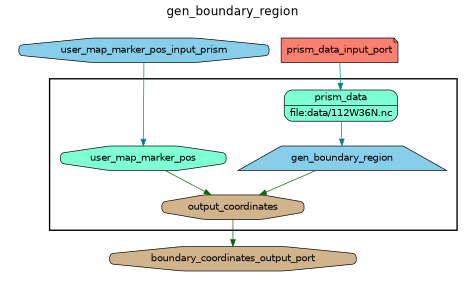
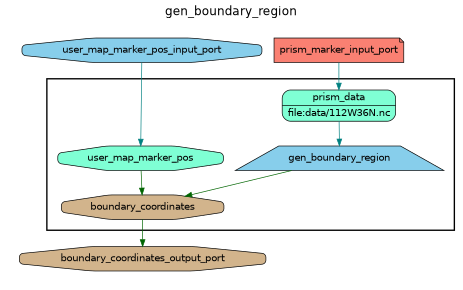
  digraph {
    fontname=Helvetica
    fontsize=18
    label=gen_boundary_region
    labelloc=t
    rankdir=TB
    node [fillcolor=skyblue fontname=Helvetica peripheries=1 shape=octagon style="rounded,filled"]
    edge [color=darkgreen]
    gen_boundary_region [shape=trapezium style=filled]
-   boundary_coordinates [fillcolor=tan label=output_coordinates]
+   boundary_coordinates [fillcolor=tan]
    user_map_marker_pos [fillcolor=aquamarine]
    n4 [fillcolor=aquamarine label="{<f0> prism_data |<f1> file\:data/112W36N.nc}" rankdir=LR shape=record]
-   user_map_marker_pos_input_port [width=0.2 label=user_map_marker_pos_input_prism]
-   prism_data_input_port [fillcolor=salmon shape=note width=0.2]
+   user_map_marker_pos_input_port [width=0.2]
+   prism_data_input_port [fillcolor=salmon shape=note width=0.2 label=prism_marker_input_port]
    boundary_coordinates_output_port [fillcolor=tan width=0.2]
    subgraph cluster_1 {
      color=black
      label=""
      penwidth=2
      subgraph cluster_2 {
        color=black
        label=""
        penwidth=0
        gen_boundary_region
        boundary_coordinates
        user_map_marker_pos
        n4
      }
    }
    subgraph cluster_3 {
      label=""
      penwidth=0
      subgraph cluster_4 {
        label=""
        penwidth=0
        boundary_coordinates_output_port
      }
    }
    subgraph cluster_5 {
      label=""
      penwidth=0
      subgraph cluster_6 {
        label=""
        penwidth=0
        user_map_marker_pos_input_port
        prism_data_input_port
      }
    }
    gen_boundary_region -> boundary_coordinates
    boundary_coordinates -> boundary_coordinates_output_port
    user_map_marker_pos -> boundary_coordinates
    n4 -> gen_boundary_region [color=teal]
    user_map_marker_pos_input_port -> user_map_marker_pos [color=teal]
    prism_data_input_port -> n4 [color=teal]
  }
